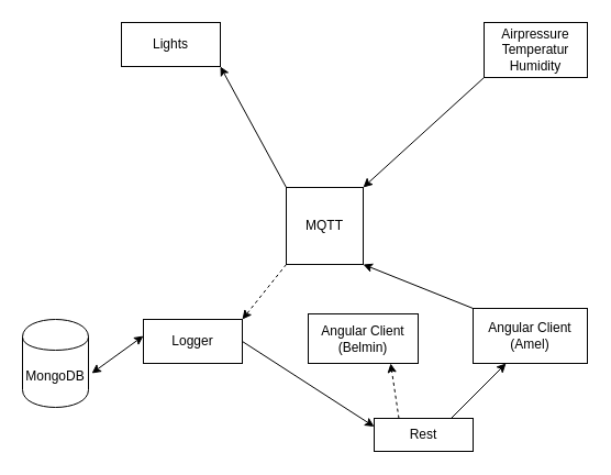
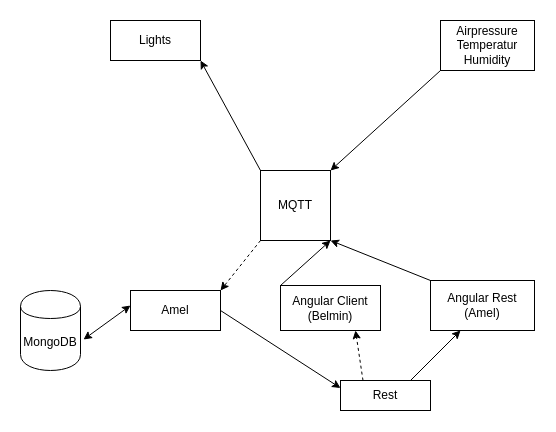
  <mxCell id="0" />
  <mxCell id="1" parent="0" />
  <mxCell id="2" value="Lights" style="rounded=0;whiteSpace=wrap;html=1;" vertex="1" parent="1"><mxGeometry x="110" y="20" width="90" height="40" as="geometry" /></mxCell>
  <mxCell id="3" value="&lt;div&gt;Airpressure&lt;/div&gt;&lt;div&gt;Temperatur&lt;/div&gt;&lt;div&gt;Humidity&lt;br&gt;&lt;/div&gt;" style="rounded=0;whiteSpace=wrap;html=1;" vertex="1" parent="1"><mxGeometry x="440" y="20" width="94" height="50" as="geometry" /></mxCell>
  <mxCell id="4" value="MQTT" style="whiteSpace=wrap;html=1;aspect=fixed;" vertex="1" parent="1"><mxGeometry x="260" y="170" width="70" height="70" as="geometry" /></mxCell>
- <mxCell id="5" value="Logger" style="rounded=0;whiteSpace=wrap;html=1;" vertex="1" parent="1"><mxGeometry x="130" y="290" width="90" height="40" as="geometry" /></mxCell>
+ <mxCell id="5" value="Amel" style="rounded=0;whiteSpace=wrap;html=1;" vertex="1" parent="1"><mxGeometry x="130" y="290" width="90" height="40" as="geometry" /></mxCell>
  <mxCell id="6" value="MongoDB" style="shape=cylinder;whiteSpace=wrap;html=1;boundedLbl=1;backgroundOutline=1;" vertex="1" parent="1"><mxGeometry x="20" y="290" width="60" height="80" as="geometry" /></mxCell>
  <mxCell id="7" value="" style="endArrow=classic;startArrow=classic;html=1;exitX=1.05;exitY=0.613;exitDx=0;exitDy=0;exitPerimeter=0;" edge="1" parent="1" source="6"><mxGeometry width="50" height="50" relative="1" as="geometry"><mxPoint x="80" y="355" as="sourcePoint" /><mxPoint x="130" y="305" as="targetPoint" /><Array as="points" /></mxGeometry></mxCell>
  <mxCell id="8" value="Rest" style="rounded=0;whiteSpace=wrap;html=1;" vertex="1" parent="1"><mxGeometry x="340" y="380" width="90" height="30" as="geometry" /></mxCell>
  <mxCell id="9" value="" style="endArrow=classic;html=1;entryX=0;entryY=0.25;entryDx=0;entryDy=0;" edge="1" parent="1" target="8"><mxGeometry width="50" height="50" relative="1" as="geometry"><mxPoint x="220" y="310" as="sourcePoint" /><mxPoint x="270" y="350" as="targetPoint" /></mxGeometry></mxCell>
  <mxCell id="10" value="" style="endArrow=classic;html=1;entryX=1;entryY=1;entryDx=0;entryDy=0;" edge="1" parent="1" target="2"><mxGeometry width="50" height="50" relative="1" as="geometry"><mxPoint x="260" y="170" as="sourcePoint" /><mxPoint x="310" y="120" as="targetPoint" /></mxGeometry></mxCell>
  <mxCell id="11" value="" style="endArrow=classic;html=1;entryX=1;entryY=0;entryDx=0;entryDy=0;exitX=0;exitY=1;exitDx=0;exitDy=0;" edge="1" parent="1" source="3" target="4"><mxGeometry width="50" height="50" relative="1" as="geometry"><mxPoint x="390" y="140" as="sourcePoint" /><mxPoint x="440" y="90" as="targetPoint" /></mxGeometry></mxCell>
  <mxCell id="12" value="" style="endArrow=classic;html=1;exitX=0;exitY=1;exitDx=0;exitDy=0;entryX=1;entryY=0;entryDx=0;entryDy=0;dashed=1;" edge="1" parent="1" source="4" target="5"><mxGeometry width="50" height="50" relative="1" as="geometry"><mxPoint x="390" y="230" as="sourcePoint" /><mxPoint x="440" y="180" as="targetPoint" /></mxGeometry></mxCell>
- <mxCell id="13" value="&lt;div&gt;Angular Client&lt;/div&gt;&lt;div&gt;(Amel)&lt;br&gt;&lt;/div&gt;" style="rounded=0;whiteSpace=wrap;html=1;" vertex="1" parent="1"><mxGeometry x="430" y="280" width="104" height="50" as="geometry" /></mxCell>
+ <mxCell id="13" value="&lt;div&gt;Angular Rest&lt;/div&gt;&lt;div&gt;(Amel)&lt;br&gt;&lt;/div&gt;" style="rounded=0;whiteSpace=wrap;html=1;" vertex="1" parent="1"><mxGeometry x="430" y="280" width="104" height="50" as="geometry" /></mxCell>
  <mxCell id="14" value="&lt;div&gt;Angular Client&lt;/div&gt;&lt;div&gt;(Belmin)&lt;br&gt;&lt;/div&gt;" style="rounded=0;whiteSpace=wrap;html=1;" vertex="1" parent="1"><mxGeometry x="280" y="285" width="100" height="45" as="geometry" /></mxCell>
  <mxCell id="15" value="" style="endArrow=classic;html=1;exitX=0;exitY=0;exitDx=0;exitDy=0;entryX=1;entryY=1;entryDx=0;entryDy=0;" edge="1" parent="1" source="13" target="4"><mxGeometry width="50" height="50" relative="1" as="geometry"><mxPoint x="390" y="230" as="sourcePoint" /><mxPoint x="440" y="180" as="targetPoint" /></mxGeometry></mxCell>
+ <mxCell id="16" value="" style="endArrow=classic;html=1;exitX=0;exitY=0;exitDx=0;exitDy=0;entryX=1;entryY=1;entryDx=0;entryDy=0;" edge="1" parent="1" source="14" target="4"><mxGeometry width="50" height="50" relative="1" as="geometry"><mxPoint x="350" y="330" as="sourcePoint" /><mxPoint x="400" y="280" as="targetPoint" /></mxGeometry></mxCell>
  <mxCell id="17" value="" style="endArrow=classic;html=1;exitX=0.25;exitY=0;exitDx=0;exitDy=0;entryX=0.75;entryY=1;entryDx=0;entryDy=0;dashed=1;" edge="1" parent="1" source="8" target="14"><mxGeometry width="50" height="50" relative="1" as="geometry"><mxPoint x="360" y="230" as="sourcePoint" /><mxPoint x="410" y="180" as="targetPoint" /></mxGeometry></mxCell>
  <mxCell id="18" value="" style="endArrow=classic;html=1;" edge="1" parent="1"><mxGeometry width="50" height="50" relative="1" as="geometry"><mxPoint x="410" y="380" as="sourcePoint" /><mxPoint x="460" y="330" as="targetPoint" /></mxGeometry></mxCell>
